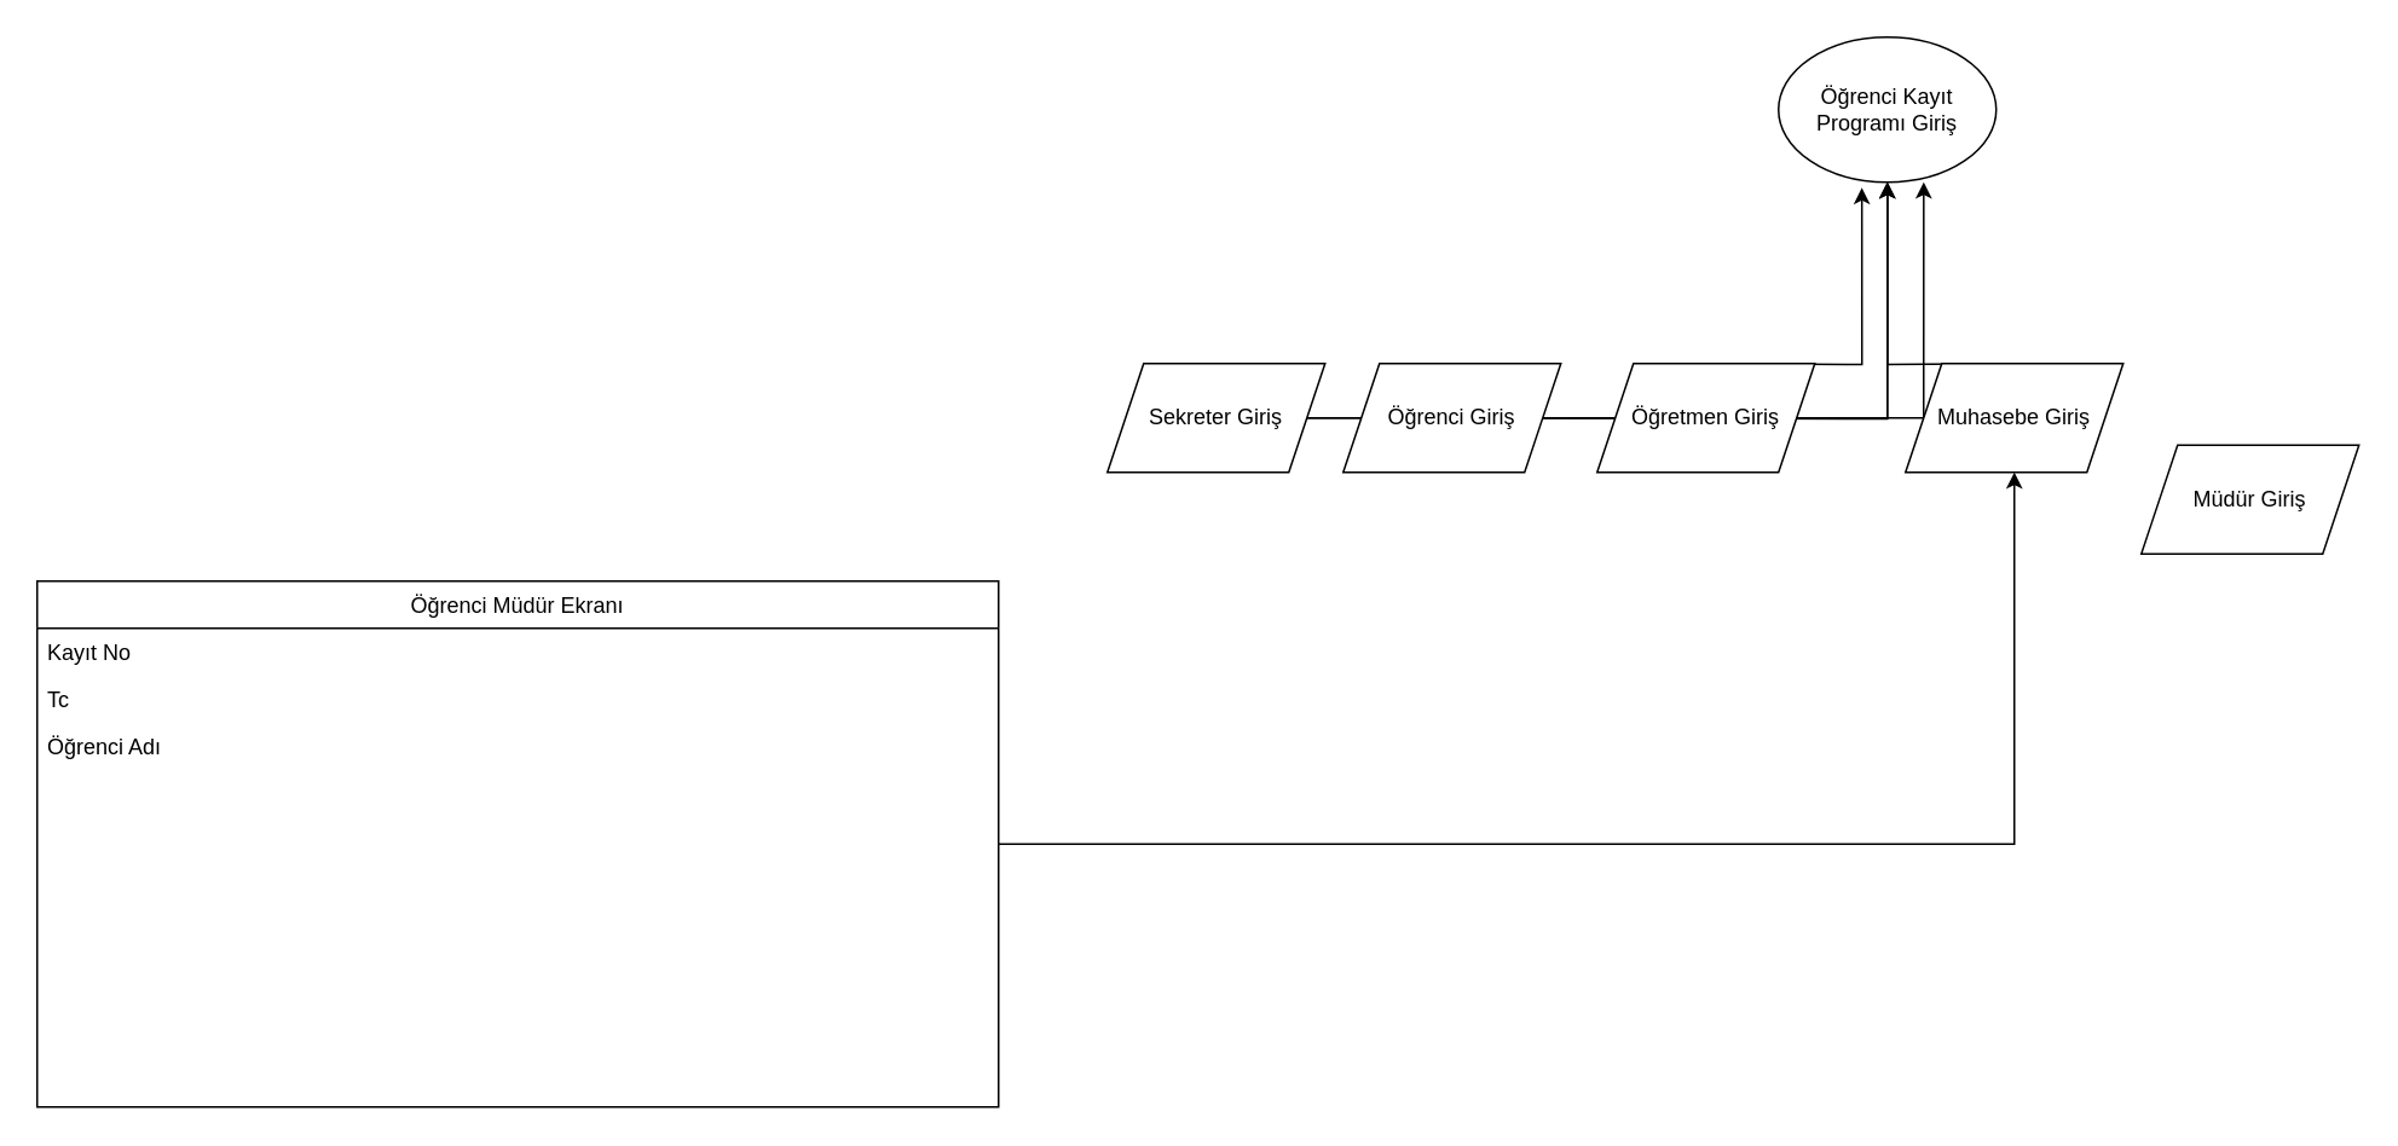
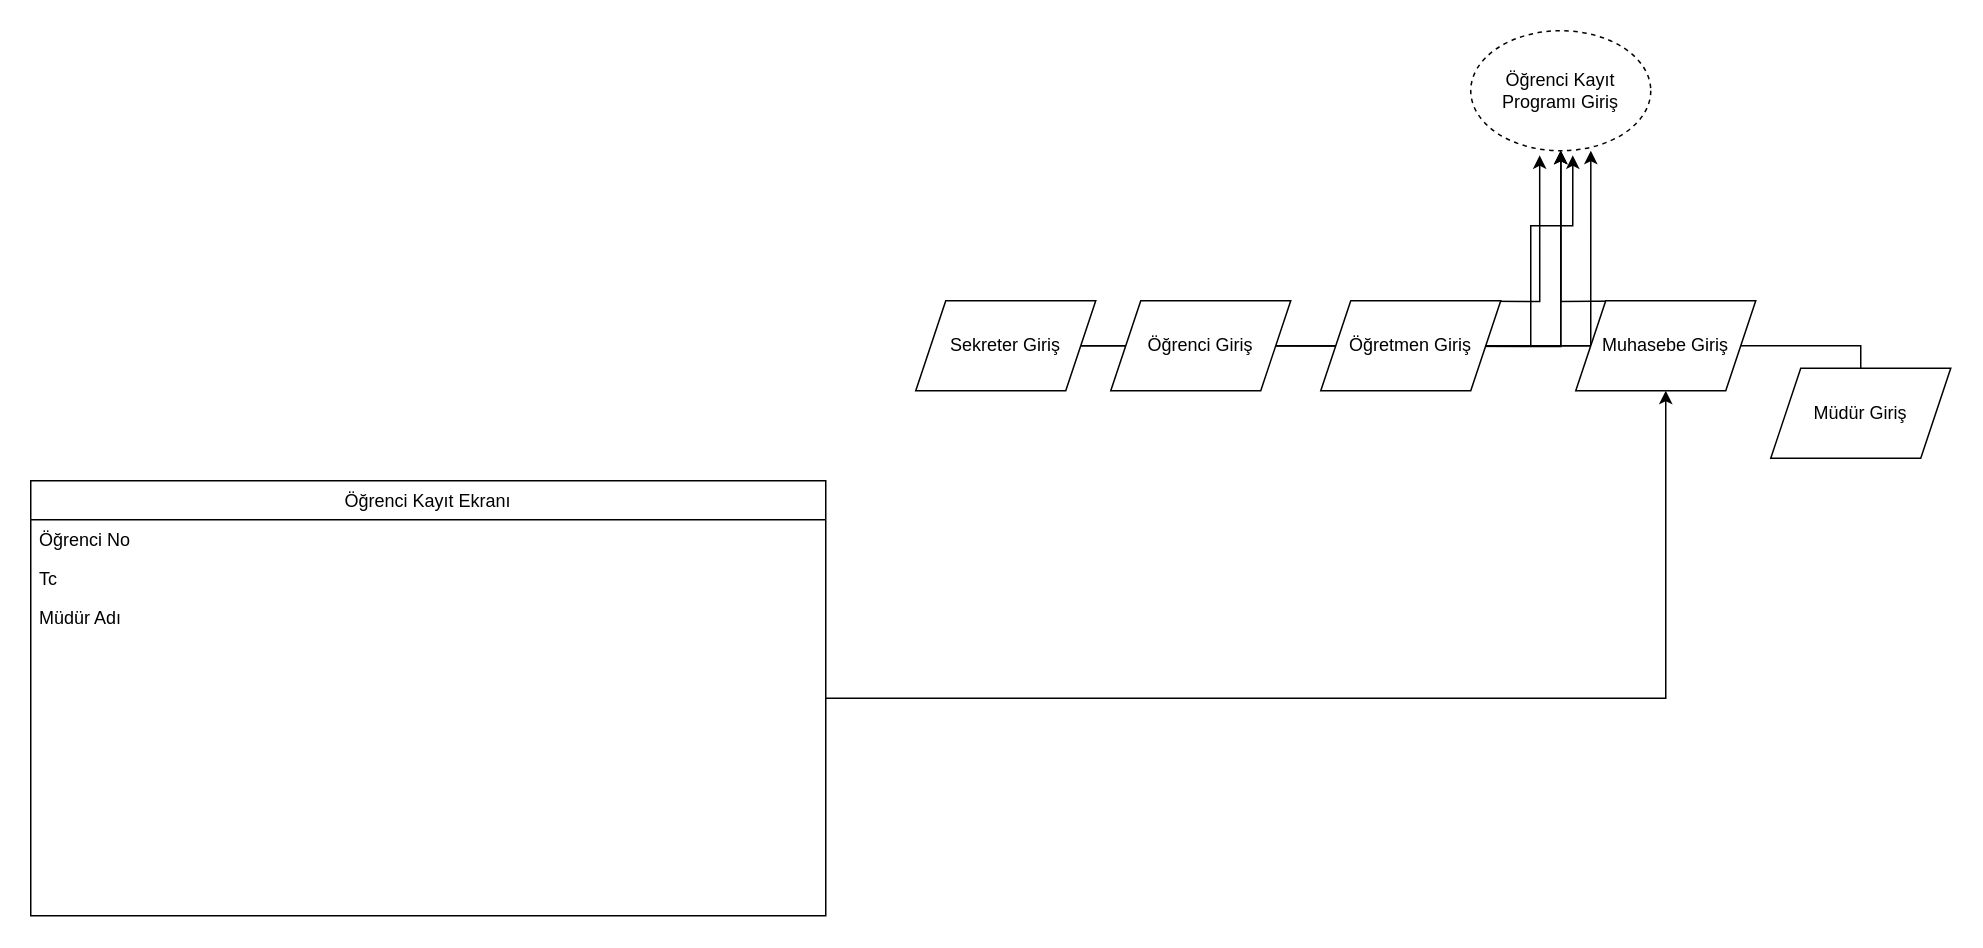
  <mxCell id="0" />
  <mxCell id="1" parent="0" />
- <mxCell id="2" value="&lt;div&gt;Öğrenci Kayıt Programı Giriş&lt;/div&gt;" style="ellipse;whiteSpace=wrap;html=1;" parent="1" vertex="1"><mxGeometry x="980" y="20" width="120" height="80" as="geometry" /></mxCell>
+ <mxCell id="2" value="&lt;div&gt;Öğrenci Kayıt Programı Giriş&lt;/div&gt;" style="ellipse;whiteSpace=wrap;html=1;dashed=1;" parent="1" vertex="1"><mxGeometry x="980" y="20" width="120" height="80" as="geometry" /></mxCell>
  <mxCell id="3" style="edgeStyle=orthogonalEdgeStyle;rounded=0;orthogonalLoop=1;jettySize=auto;html=1;" edge="1" parent="1" target="2"><mxGeometry relative="1" as="geometry"><mxPoint x="850" y="230" as="sourcePoint" /></mxGeometry></mxCell>
  <mxCell id="4" style="edgeStyle=orthogonalEdgeStyle;rounded=0;orthogonalLoop=1;jettySize=auto;html=1;entryX=0.383;entryY=1.038;entryDx=0;entryDy=0;entryPerimeter=0;" edge="1" parent="1" target="2"><mxGeometry relative="1" as="geometry"><mxPoint x="940" y="200" as="sourcePoint" /></mxGeometry></mxCell>
+ <mxCell id="5" style="edgeStyle=orthogonalEdgeStyle;rounded=0;orthogonalLoop=1;jettySize=auto;html=1;entryX=0.567;entryY=1.038;entryDx=0;entryDy=0;entryPerimeter=0;" edge="1" parent="1" source="6" target="2"><mxGeometry relative="1" as="geometry"><Array as="points"><mxPoint x="1020" y="230" /><mxPoint x="1020" y="150" /><mxPoint x="1048" y="150" /></Array></mxGeometry></mxCell>
  <mxCell id="6" value="Müdür Giriş" style="shape=parallelogram;perimeter=parallelogramPerimeter;whiteSpace=wrap;html=1;fixedSize=1;" vertex="1" parent="1"><mxGeometry x="1180" y="245" width="120" height="60" as="geometry" /></mxCell>
  <mxCell id="7" style="edgeStyle=orthogonalEdgeStyle;rounded=0;orthogonalLoop=1;jettySize=auto;html=1;" edge="1" parent="1" target="2"><mxGeometry relative="1" as="geometry"><mxPoint x="1110" y="200" as="sourcePoint" /></mxGeometry></mxCell>
  <mxCell id="8" style="edgeStyle=orthogonalEdgeStyle;rounded=0;orthogonalLoop=1;jettySize=auto;html=1;" edge="1" parent="1" source="10" target="2"><mxGeometry relative="1" as="geometry" /></mxCell>
  <mxCell id="9" style="edgeStyle=orthogonalEdgeStyle;rounded=0;orthogonalLoop=1;jettySize=auto;html=1;entryX=0.667;entryY=1;entryDx=0;entryDy=0;entryPerimeter=0;" edge="1" parent="1" source="10" target="2"><mxGeometry relative="1" as="geometry" /></mxCell>
  <mxCell id="10" value="Sekreter Giriş" style="shape=parallelogram;perimeter=parallelogramPerimeter;whiteSpace=wrap;html=1;fixedSize=1;" vertex="1" parent="1"><mxGeometry x="610" y="200" width="120" height="60" as="geometry" /></mxCell>
  <mxCell id="11" value="Muhasebe Giriş" style="shape=parallelogram;perimeter=parallelogramPerimeter;whiteSpace=wrap;html=1;fixedSize=1;" vertex="1" parent="1"><mxGeometry x="1050" y="200" width="120" height="60" as="geometry" /></mxCell>
  <mxCell id="12" value="Öğrenci Giriş" style="shape=parallelogram;perimeter=parallelogramPerimeter;whiteSpace=wrap;html=1;fixedSize=1;" vertex="1" parent="1"><mxGeometry x="740" y="200" width="120" height="60" as="geometry" /></mxCell>
  <mxCell id="13" value="Öğretmen Giriş" style="shape=parallelogram;perimeter=parallelogramPerimeter;whiteSpace=wrap;html=1;fixedSize=1;" vertex="1" parent="1"><mxGeometry x="880" y="200" width="120" height="60" as="geometry" /></mxCell>
  <mxCell id="14" style="edgeStyle=orthogonalEdgeStyle;rounded=0;orthogonalLoop=1;jettySize=auto;html=1;" edge="1" parent="1" source="15" target="11"><mxGeometry relative="1" as="geometry" /></mxCell>
- <mxCell id="15" value="Öğrenci Müdür Ekranı" style="swimlane;fontStyle=0;childLayout=stackLayout;horizontal=1;startSize=26;horizontalStack=0;resizeParent=1;resizeParentMax=0;resizeLast=0;collapsible=1;marginBottom=0;" vertex="1" parent="1"><mxGeometry x="20" y="320" width="530" height="290" as="geometry" /></mxCell>
- <mxCell id="16" value="Kayıt No" style="text;strokeColor=none;fillColor=none;align=left;verticalAlign=top;spacingLeft=4;spacingRight=4;overflow=hidden;rotatable=0;points=[[0,0.5],[1,0.5]];portConstraint=eastwest;" vertex="1" parent="15"><mxGeometry y="26" width="530" height="26" as="geometry" /></mxCell>
+ <mxCell id="15" value="Öğrenci Kayıt Ekranı" style="swimlane;fontStyle=0;childLayout=stackLayout;horizontal=1;startSize=26;horizontalStack=0;resizeParent=1;resizeParentMax=0;resizeLast=0;collapsible=1;marginBottom=0;" vertex="1" parent="1"><mxGeometry x="20" y="320" width="530" height="290" as="geometry" /></mxCell>
+ <mxCell id="16" value="Öğrenci No" style="text;strokeColor=none;fillColor=none;align=left;verticalAlign=top;spacingLeft=4;spacingRight=4;overflow=hidden;rotatable=0;points=[[0,0.5],[1,0.5]];portConstraint=eastwest;" vertex="1" parent="15"><mxGeometry y="26" width="530" height="26" as="geometry" /></mxCell>
  <mxCell id="17" value="Tc " style="text;strokeColor=none;fillColor=none;align=left;verticalAlign=top;spacingLeft=4;spacingRight=4;overflow=hidden;rotatable=0;points=[[0,0.5],[1,0.5]];portConstraint=eastwest;" vertex="1" parent="15"><mxGeometry y="52" width="530" height="26" as="geometry" /></mxCell>
- <mxCell id="18" value="Öğrenci Adı" style="text;strokeColor=none;fillColor=none;align=left;verticalAlign=top;spacingLeft=4;spacingRight=4;overflow=hidden;rotatable=0;points=[[0,0.5],[1,0.5]];portConstraint=eastwest;" vertex="1" parent="15"><mxGeometry y="78" width="530" height="212" as="geometry" /></mxCell>
+ <mxCell id="18" value="Müdür Adı" style="text;strokeColor=none;fillColor=none;align=left;verticalAlign=top;spacingLeft=4;spacingRight=4;overflow=hidden;rotatable=0;points=[[0,0.5],[1,0.5]];portConstraint=eastwest;" vertex="1" parent="15"><mxGeometry y="78" width="530" height="212" as="geometry" /></mxCell>
